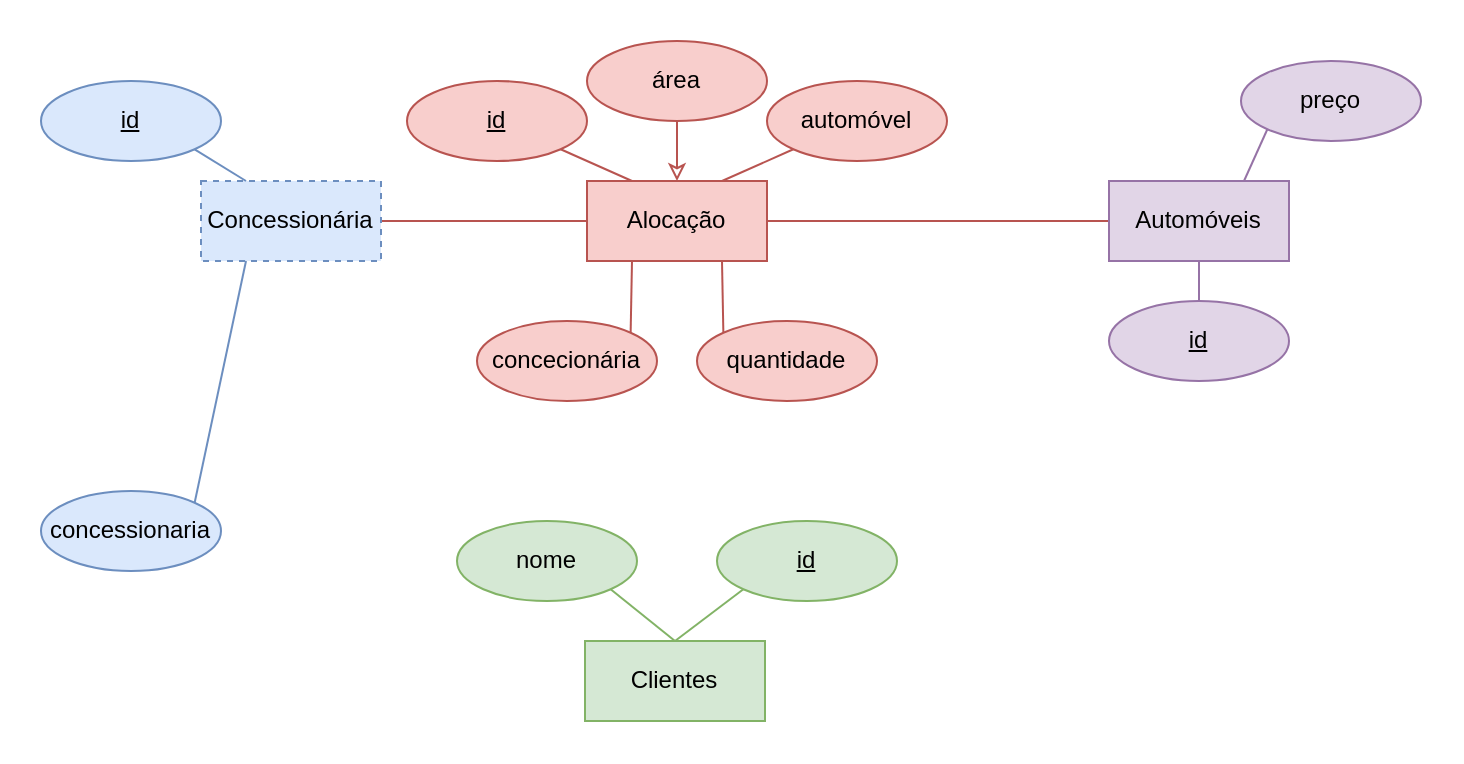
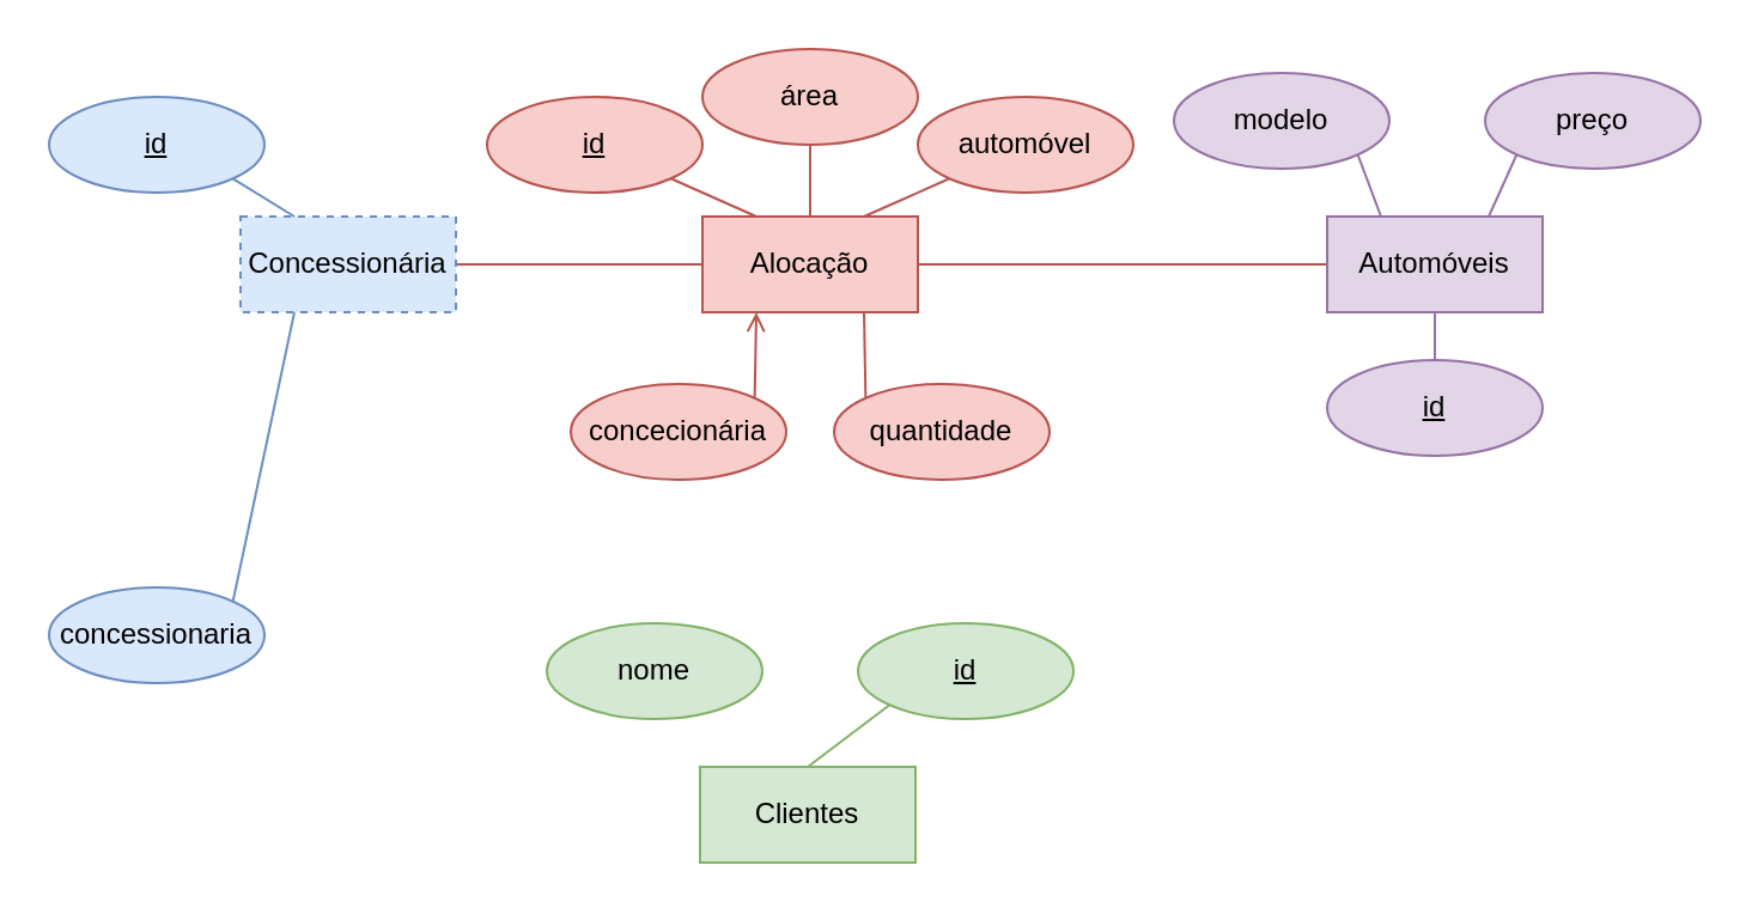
  <mxCell id="0" />
  <mxCell id="1" parent="0" />
  <mxCell id="2" value="Alocação" style="whiteSpace=wrap;html=1;align=center;fillColor=#f8cecc;strokeColor=#b85450;" vertex="1" parent="1"><mxGeometry x="293" y="90" width="90" height="40" as="geometry" /></mxCell>
  <mxCell id="3" style="rounded=0;orthogonalLoop=1;jettySize=auto;html=1;exitX=1;exitY=1;exitDx=0;exitDy=0;entryX=0.25;entryY=0;entryDx=0;entryDy=0;endArrow=none;endFill=0;fillColor=#f8cecc;strokeColor=#b85450;" edge="1" parent="1" source="4" target="2"><mxGeometry relative="1" as="geometry" /></mxCell>
  <mxCell id="4" value="id" style="ellipse;whiteSpace=wrap;html=1;align=center;fontStyle=4;fillColor=#f8cecc;strokeColor=#b85450;" vertex="1" parent="1"><mxGeometry x="203" y="40" width="90" height="40" as="geometry" /></mxCell>
- <mxCell id="5" style="rounded=0;orthogonalLoop=1;jettySize=auto;html=1;exitX=0.5;exitY=1;exitDx=0;exitDy=0;entryX=0.5;entryY=0;entryDx=0;entryDy=0;endArrow=classic;endFill=0;fillColor=#f8cecc;strokeColor=#b85450;" edge="1" parent="1" source="6" target="2"><mxGeometry relative="1" as="geometry" /></mxCell>
+ <mxCell id="5" style="rounded=0;orthogonalLoop=1;jettySize=auto;html=1;exitX=0.5;exitY=1;exitDx=0;exitDy=0;entryX=0.5;entryY=0;entryDx=0;entryDy=0;endArrow=none;endFill=0;fillColor=#f8cecc;strokeColor=#b85450;" edge="1" parent="1" source="6" target="2"><mxGeometry relative="1" as="geometry" /></mxCell>
  <mxCell id="6" value="área" style="ellipse;whiteSpace=wrap;html=1;align=center;fillColor=#f8cecc;strokeColor=#b85450;" vertex="1" parent="1"><mxGeometry x="293" y="20" width="90" height="40" as="geometry" /></mxCell>
  <mxCell id="7" style="rounded=0;orthogonalLoop=1;jettySize=auto;html=1;exitX=0;exitY=1;exitDx=0;exitDy=0;entryX=0.75;entryY=0;entryDx=0;entryDy=0;endArrow=none;endFill=0;fillColor=#f8cecc;strokeColor=#b85450;" edge="1" parent="1" source="8" target="2"><mxGeometry relative="1" as="geometry" /></mxCell>
  <mxCell id="8" value="automóvel" style="ellipse;whiteSpace=wrap;html=1;align=center;fillColor=#f8cecc;strokeColor=#b85450;" vertex="1" parent="1"><mxGeometry x="383" y="40" width="90" height="40" as="geometry" /></mxCell>
- <mxCell id="9" style="rounded=0;orthogonalLoop=1;jettySize=auto;html=1;exitX=1;exitY=0;exitDx=0;exitDy=0;entryX=0.25;entryY=1;entryDx=0;entryDy=0;endArrow=none;endFill=0;fillColor=#f8cecc;strokeColor=#b85450;" edge="1" parent="1" source="10" target="2"><mxGeometry relative="1" as="geometry" /></mxCell>
+ <mxCell id="9" style="rounded=0;orthogonalLoop=1;jettySize=auto;html=1;exitX=1;exitY=0;exitDx=0;exitDy=0;entryX=0.25;entryY=1;entryDx=0;entryDy=0;endArrow=open;endFill=0;fillColor=#f8cecc;strokeColor=#b85450;" edge="1" parent="1" source="10" target="2"><mxGeometry relative="1" as="geometry" /></mxCell>
  <mxCell id="10" value="concecionária" style="ellipse;whiteSpace=wrap;html=1;align=center;fillColor=#f8cecc;strokeColor=#b85450;" vertex="1" parent="1"><mxGeometry x="238" y="160" width="90" height="40" as="geometry" /></mxCell>
  <mxCell id="11" style="rounded=0;orthogonalLoop=1;jettySize=auto;html=1;exitX=0;exitY=0;exitDx=0;exitDy=0;entryX=0.75;entryY=1;entryDx=0;entryDy=0;endArrow=none;endFill=0;fillColor=#f8cecc;strokeColor=#b85450;" edge="1" parent="1" source="12" target="2"><mxGeometry relative="1" as="geometry" /></mxCell>
  <mxCell id="12" value="quantidade" style="ellipse;whiteSpace=wrap;html=1;align=center;fillColor=#f8cecc;strokeColor=#b85450;" vertex="1" parent="1"><mxGeometry x="348" y="160" width="90" height="40" as="geometry" /></mxCell>
  <mxCell id="13" style="edgeStyle=orthogonalEdgeStyle;rounded=0;orthogonalLoop=1;jettySize=auto;html=1;exitX=0;exitY=0.5;exitDx=0;exitDy=0;entryX=1;entryY=0.5;entryDx=0;entryDy=0;endArrow=none;endFill=0;fillColor=#f8cecc;strokeColor=#b85450;" edge="1" parent="1" source="14" target="2"><mxGeometry relative="1" as="geometry" /></mxCell>
  <mxCell id="14" value="Automóveis" style="whiteSpace=wrap;html=1;align=center;fillColor=#e1d5e7;strokeColor=#9673a6;" vertex="1" parent="1"><mxGeometry x="554" y="90" width="90" height="40" as="geometry" /></mxCell>
  <mxCell id="15" style="rounded=0;orthogonalLoop=1;jettySize=auto;html=1;exitX=0.5;exitY=0;exitDx=0;exitDy=0;entryX=0.5;entryY=1;entryDx=0;entryDy=0;endArrow=none;endFill=0;fillColor=#e1d5e7;strokeColor=#9673a6;" edge="1" parent="1" source="16" target="14"><mxGeometry relative="1" as="geometry" /></mxCell>
  <mxCell id="16" value="id" style="ellipse;whiteSpace=wrap;html=1;align=center;fontStyle=4;fillColor=#e1d5e7;strokeColor=#9673a6;" vertex="1" parent="1"><mxGeometry x="554" y="150" width="90" height="40" as="geometry" /></mxCell>
+ <mxCell id="17" style="rounded=0;orthogonalLoop=1;jettySize=auto;html=1;exitX=1;exitY=1;exitDx=0;exitDy=0;entryX=0.25;entryY=0;entryDx=0;entryDy=0;endArrow=none;endFill=0;fillColor=#e1d5e7;strokeColor=#9673a6;" edge="1" parent="1" source="18" target="14"><mxGeometry relative="1" as="geometry" /></mxCell>
+ <mxCell id="18" value="modelo" style="ellipse;whiteSpace=wrap;html=1;align=center;fillColor=#e1d5e7;strokeColor=#9673a6;" vertex="1" parent="1"><mxGeometry x="490" y="30" width="90" height="40" as="geometry" /></mxCell>
  <mxCell id="19" style="rounded=0;orthogonalLoop=1;jettySize=auto;html=1;exitX=0;exitY=1;exitDx=0;exitDy=0;entryX=0.75;entryY=0;entryDx=0;entryDy=0;endArrow=none;endFill=0;fillColor=#e1d5e7;strokeColor=#9673a6;" edge="1" parent="1" source="20" target="14"><mxGeometry relative="1" as="geometry" /></mxCell>
  <mxCell id="20" value="preço" style="ellipse;whiteSpace=wrap;html=1;align=center;fillColor=#e1d5e7;strokeColor=#9673a6;" vertex="1" parent="1"><mxGeometry x="620" y="30" width="90" height="40" as="geometry" /></mxCell>
  <mxCell id="21" value="Clientes" style="whiteSpace=wrap;html=1;align=center;fillColor=#d5e8d4;strokeColor=#82b366;" vertex="1" parent="1"><mxGeometry x="292" y="320" width="90" height="40" as="geometry" /></mxCell>
  <mxCell id="22" style="rounded=0;orthogonalLoop=1;jettySize=auto;html=1;exitX=0;exitY=1;exitDx=0;exitDy=0;entryX=0.5;entryY=0;entryDx=0;entryDy=0;endArrow=none;endFill=0;fillColor=#d5e8d4;strokeColor=#82b366;" edge="1" parent="1" source="23" target="21"><mxGeometry relative="1" as="geometry" /></mxCell>
  <mxCell id="23" value="id" style="ellipse;whiteSpace=wrap;html=1;align=center;fontStyle=4;fillColor=#d5e8d4;strokeColor=#82b366;" vertex="1" parent="1"><mxGeometry x="358" y="260" width="90" height="40" as="geometry" /></mxCell>
- <mxCell id="24" style="rounded=0;orthogonalLoop=1;jettySize=auto;html=1;exitX=1;exitY=1;exitDx=0;exitDy=0;entryX=0.5;entryY=0;entryDx=0;entryDy=0;endArrow=none;endFill=0;fillColor=#d5e8d4;strokeColor=#82b366;" edge="1" parent="1" source="25" target="21"><mxGeometry relative="1" as="geometry" /></mxCell>
  <mxCell id="25" value="nome" style="ellipse;whiteSpace=wrap;html=1;align=center;fillColor=#d5e8d4;strokeColor=#82b366;" vertex="1" parent="1"><mxGeometry x="228" y="260" width="90" height="40" as="geometry" /></mxCell>
  <mxCell id="26" style="edgeStyle=orthogonalEdgeStyle;rounded=0;orthogonalLoop=1;jettySize=auto;html=1;exitX=1;exitY=0.5;exitDx=0;exitDy=0;entryX=0;entryY=0.5;entryDx=0;entryDy=0;endArrow=none;endFill=0;fillColor=#f8cecc;strokeColor=#b85450;" edge="1" parent="1" source="27" target="2"><mxGeometry relative="1" as="geometry" /></mxCell>
  <mxCell id="27" value="Concessionária" style="whiteSpace=wrap;html=1;align=center;fillColor=#dae8fc;strokeColor=#6c8ebf;dashed=1;" vertex="1" parent="1"><mxGeometry x="100" y="90" width="90" height="40" as="geometry" /></mxCell>
  <mxCell id="28" style="rounded=0;orthogonalLoop=1;jettySize=auto;html=1;exitX=1;exitY=1;exitDx=0;exitDy=0;entryX=0.25;entryY=0;entryDx=0;entryDy=0;endArrow=none;endFill=0;fillColor=#dae8fc;strokeColor=#6c8ebf;" edge="1" parent="1" source="29" target="27"><mxGeometry relative="1" as="geometry" /></mxCell>
  <mxCell id="29" value="id" style="ellipse;whiteSpace=wrap;html=1;align=center;fontStyle=4;fillColor=#dae8fc;strokeColor=#6c8ebf;" vertex="1" parent="1"><mxGeometry x="20" y="40" width="90" height="40" as="geometry" /></mxCell>
  <mxCell id="30" style="rounded=0;orthogonalLoop=1;jettySize=auto;html=1;exitX=1;exitY=0;exitDx=0;exitDy=0;entryX=0.25;entryY=1;entryDx=0;entryDy=0;endArrow=none;endFill=0;fillColor=#dae8fc;strokeColor=#6c8ebf;" edge="1" parent="1" source="31" target="27"><mxGeometry relative="1" as="geometry" /></mxCell>
  <mxCell id="31" value="concessionaria" style="ellipse;whiteSpace=wrap;html=1;align=center;fillColor=#dae8fc;strokeColor=#6c8ebf;" vertex="1" parent="1"><mxGeometry x="20" y="245" width="90" height="40" as="geometry" /></mxCell>
